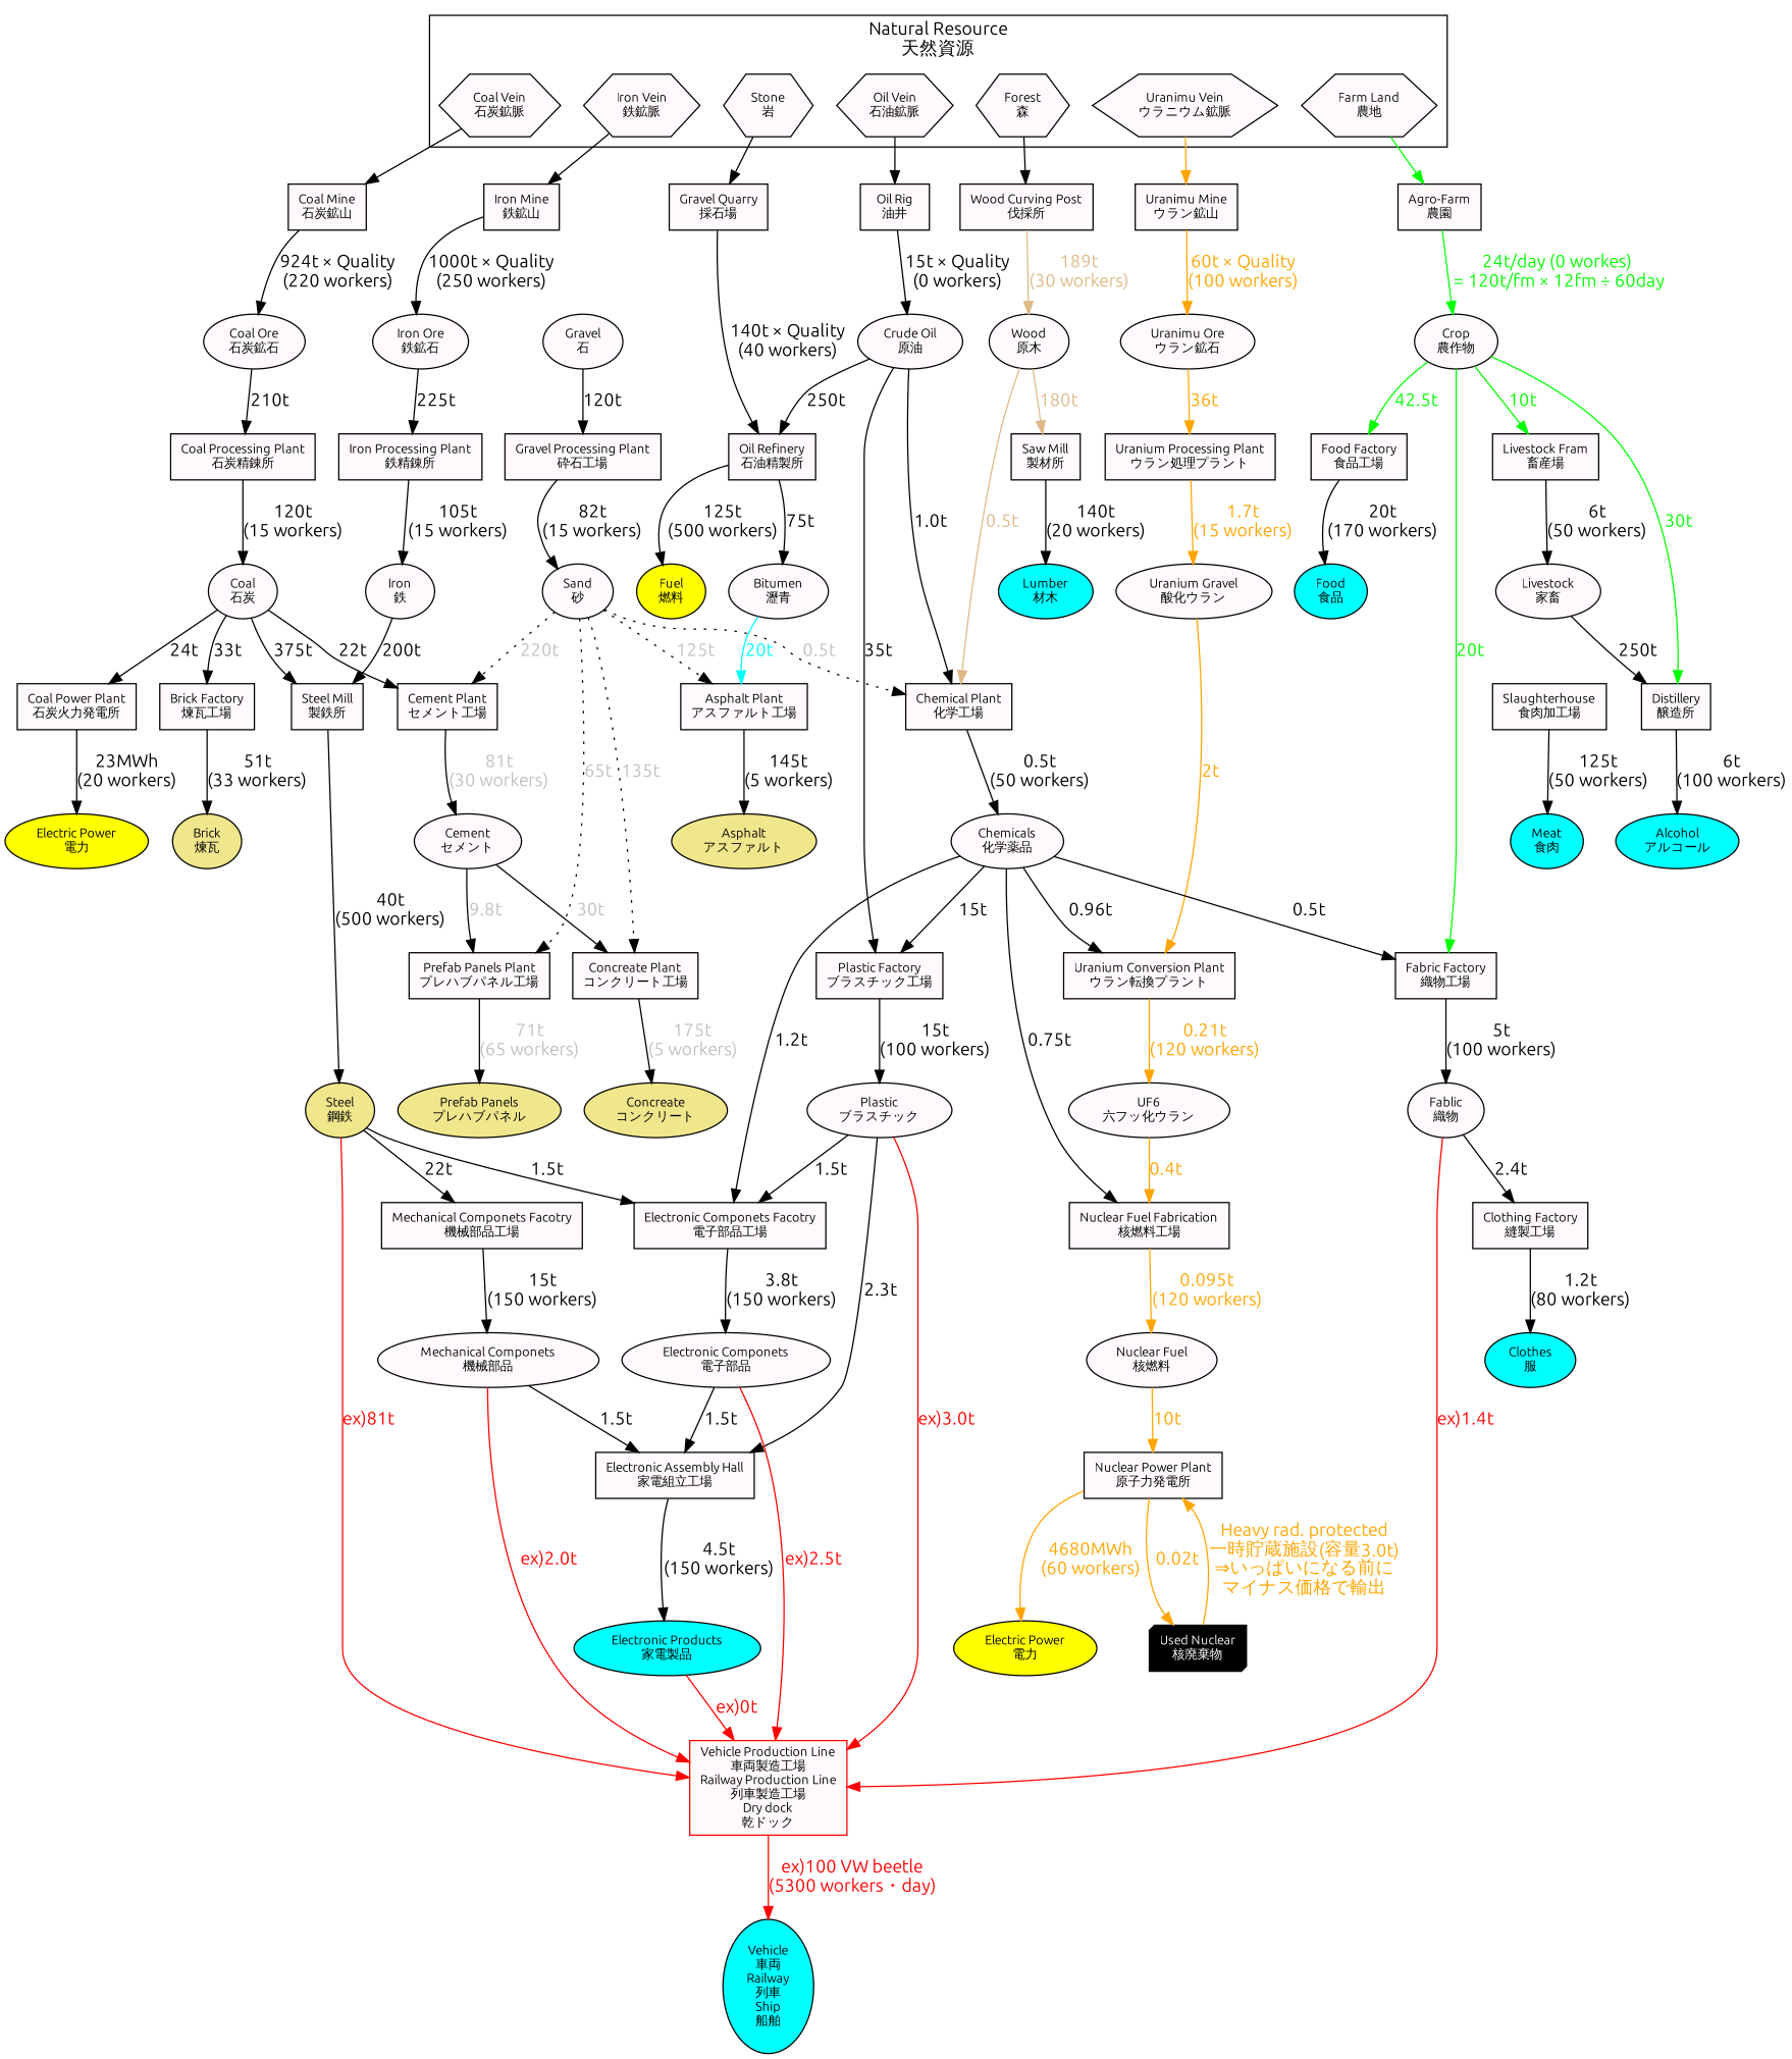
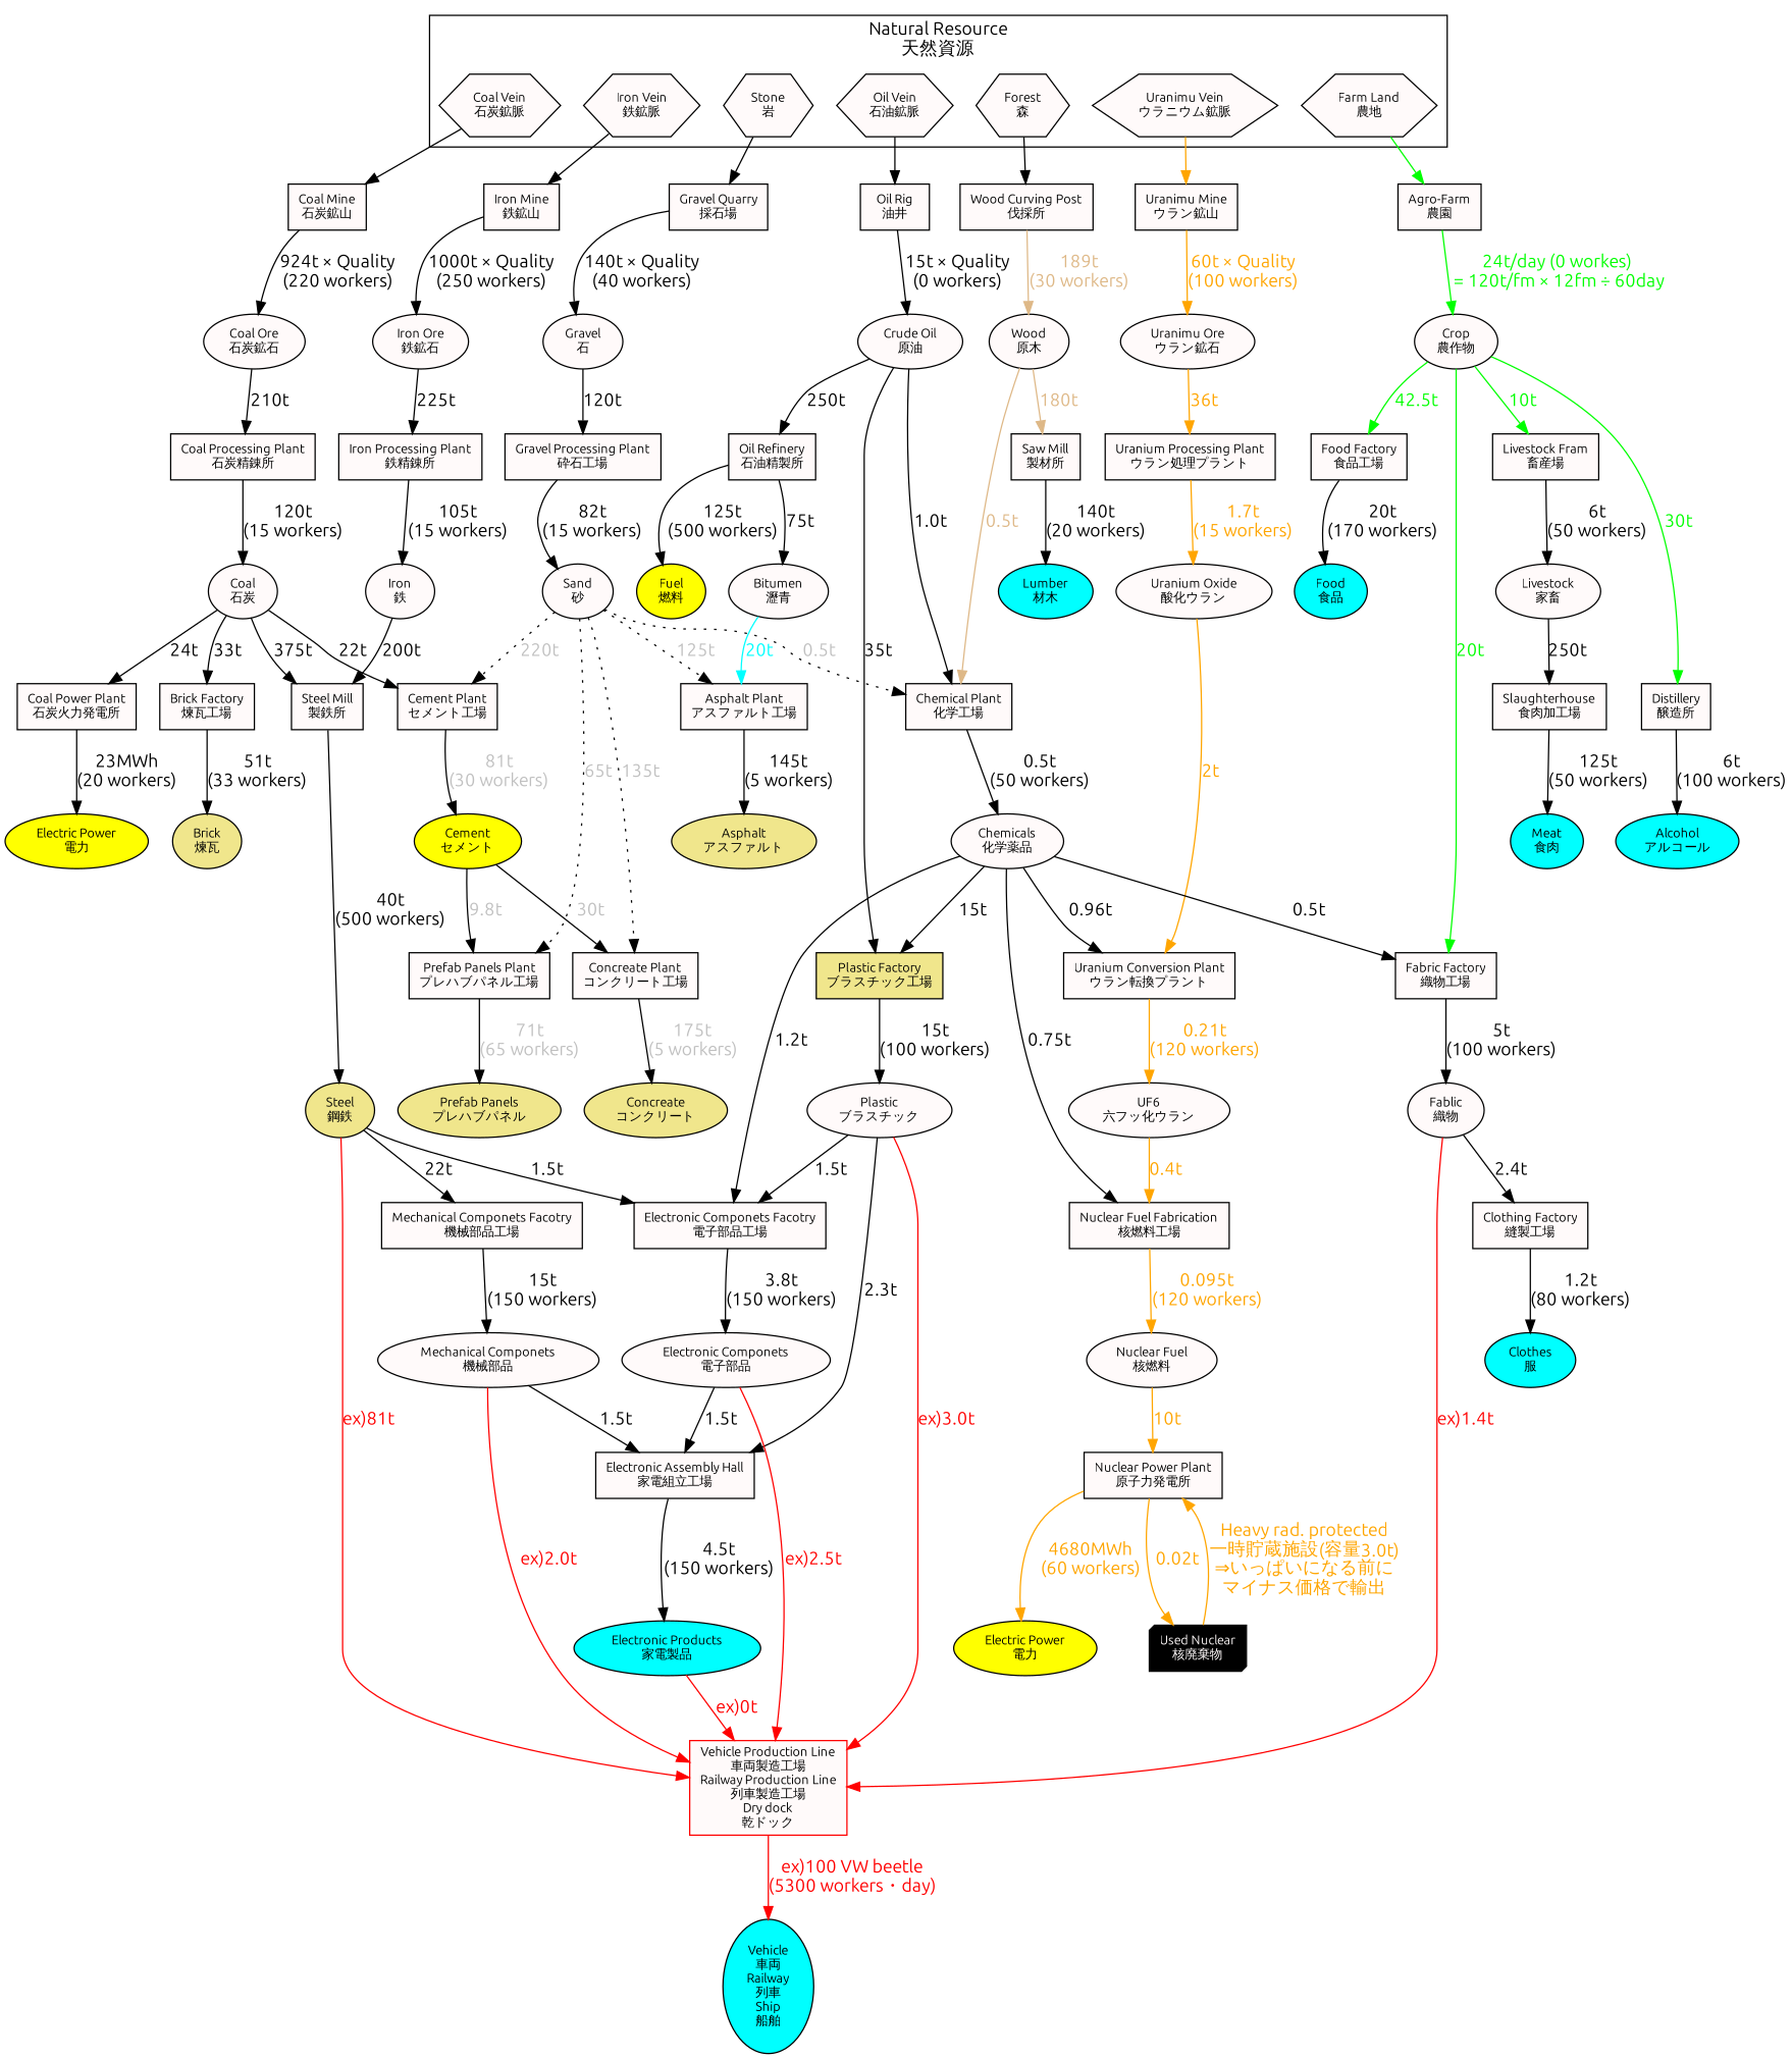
  digraph {
    fontname=Ubuntu
    node [fillcolor=snow fontname=Ubuntu fontsize="10px" shape=box style=filled]
    edge [fontname=Ubuntu]
    n1 [fillcolor=khaki label="Steel\n鋼鉄" shape=oval]
    n2 [color=red label="Vehicle Production Line\n車両製造工場\nRailway Production Line\n列車製造工場\nDry dock\n乾ドック"]
    n3 [label="Plastic\nブラスチック" shaple=oval shape=""]
    n4 [label="Mechanical Componets\n機械部品" shape=oval]
    n5 [label="Electronic Componets\n電子部品" shape=oval]
    n6 [fillcolor=cyan label="Electronic Products\n家電製品" shape=oval]
    n7 [label="Fablic\n織物" shape=oval]
    n8 [fillcolor=cyan label="Vehicle\n車両\nRailway\n列車\nShip\n船舶" shape=oval]
    n9 [label="Uranimu Vein\nウラニウム鉱脈" shape=hexagon]
    n10 [label="Uranimu Mine\nウラン鉱山"]
    n11 [label="Uranimu Ore\nウラン鉱石" shape=oval]
    n12 [label="Uranium Processing Plant\nウラン処理プラント"]
-   n13 [label="Uranium Gravel\n酸化ウラン" shape=oval]
+   n13 [label="Uranium Oxide\n酸化ウラン" shape=oval]
    n14 [label="Uranium Conversion Plant\nウラン転換プラント"]
    n15 [label="UF6\n六フッ化ウラン" shape=oval]
    n16 [label="Nuclear Fuel Fabrication\n核燃料工場"]
    n17 [label="Nuclear Fuel\n核燃料" shape=oval]
    n18 [label="Nuclear Power Plant\n原子力発電所"]
    n19 [fillcolor=yellow label="Electric Power\n電力" shape=oval]
    n20 [fillcolor=black fontcolor=snow label="Used Nuclear\n核廃棄物" shape=box3d]
    n21 [label="Forest\n森" shape=hexagon]
    n22 [label="Stone\n岩" shape=hexagon]
    n23 [label="Iron Vein\n鉄鉱脈" shape=hexagon]
    n24 [label="Coal Vein\n石炭鉱脈" shape=hexagon]
    n25 [label="Oil Vein\n石油鉱脈" shape=hexagon]
    n26 [label="Farm Land\n農地" shape=hexagon]
    n27 [label="Mechanical Componets Facotry\n機械部品工場"]
    n28 [label="Electronic Componets Facotry\n電子部品工場"]
    n29 [label="Electronic Assembly Hall\n家電組立工場"]
    n30 [label="Clothing Factory\n縫製工場"]
    n31 [label="Wood Curving Post\n伐採所"]
    n32 [label="Gravel Quarry\n採石場"]
    n33 [label="Iron Mine\n鉄鉱山"]
    n34 [label="Coal Mine\n石炭鉱山"]
    n35 [label="Oil Rig\n油井"]
    n36 [label="Agro-Farm\n農園"]
    n37 [label="Wood\n原木" shape=oval]
    n38 [label="Gravel\n石" shappe=oval shape=""]
    n39 [label="Iron Ore\n鉄鉱石" shape=oval]
    n40 [label="Coal Ore\n石炭鉱石" shape=oval]
    n41 [label="Crude Oil\n原油" shape=oval]
    n42 [label="Crop\n農作物" shape=oval]
    n43 [label="Saw Mill\n製材所"]
    n44 [label="Chemical Plant\n化学工場"]
    n45 [fillcolor=cyan label="Lumber\n材木" shape=oval]
    n46 [label="Chemicals\n化学薬品" shaple=oval shape=""]
    n47 [label="Iron Processing Plant\n鉄精錬所"]
    n48 [label="Iron\n鉄" shape=oval]
    n49 [label="Steel Mill\n製鉄所"]
    n50 [label="Coal Processing Plant\n石炭精錬所"]
    n51 [label="Coal\n石炭" shape=oval]
    n52 [label="Coal Power Plant\n石炭火力発電所"]
    n53 [label="Brick Factory\n煉瓦工場"]
    n54 [label="Cement Plant\nセメント工場"]
    n55 [fillcolor=yellow label="Electric Power\n電力" shape=oval]
    n56 [fillcolor=khaki label="Brick\n煉瓦" shape=oval]
-   n57 [label="Cement\nセメント" shape=""]
+   n57 [fillcolor=yellow label="Cement\nセメント" shape=""]
    n58 [label="Oil Refinery\n石油精製所"]
-   n59 [label="Plastic Factory\nブラスチック工場"]
+   n59 [fillcolor=khaki label="Plastic Factory\nブラスチック工場"]
    n60 [fillcolor=yellow label="Fuel\n燃料" shape=oval]
    n61 [label="Bitumen\n瀝青" shape=oval]
    n62 [label="Asphalt Plant\nアスファルト工場"]
    n63 [fillcolor=khaki label="Asphalt\nアスファルト" shape=oval]
    n64 [label="Gravel Processing Plant\n砕石工場"]
    n65 [label="Sand\n砂" shape=oval]
    n66 [label="Concreate Plant\nコンクリート工場"]
    n67 [label="Prefab Panels Plant\nプレハブパネル工場"]
    n68 [fillcolor=khaki label="Concreate\nコンクリート" shape=""]
    n69 [fillcolor=khaki label="Prefab Panels\nプレハブパネル" shape=""]
    n70 [label="Fabric Factory\n織物工場"]
    n71 [label="Livestock Fram\n畜産場"]
    n72 [label="Food Factory\n食品工場"]
    n73 [label="Distillery\n醸造所"]
    n74 [label="Livestock\n家畜" shape=oval]
    n75 [fillcolor=cyan label="Food\n食品" shape=oval]
    n76 [fillcolor=cyan label="Alcohol\nアルコール" shape=oval]
    n77 [fillcolor=cyan label="Clothes\n服" shape=oval]
    n78 [label="Slaughterhouse\n食肉加工場"]
    n79 [fillcolor=cyan label="Meat\n食肉" shape=oval]
    subgraph sub_1 {
      n1
      n2
      n3
      n4
      n5
      n6
      n7
      n8
    }
    subgraph sub_2 {
      n9
      n10
      n11
      n12
      n13
      n14
      n15
      n16
      n17
      n18
      n19
      n20
    }
    subgraph cluster_3 {
      label="Natural Resource\n天然資源"
      shape=box
      n9
      n21
      n22
      n23
      n24
      n25
      n26
    }
    n1 -> n2 [color=red fontcolor=red label="ex)81t"]
    n1 -> n27 [label="22t"]
    n1 -> n28 [label="1.5t"]
    n2 -> n8 [color=red fontcolor=red label="ex)100 VW beetle\n(5300 workers・day)"]
    n3 -> n2 [color=red fontcolor=red label="ex)3.0t"]
    n3 -> n28 [label="1.5t"]
    n3 -> n29 [label="2.3t"]
    n4 -> n2 [color=red fontcolor=red label="ex)2.0t"]
    n4 -> n29 [label="1.5t"]
    n5 -> n2 [color=red fontcolor=red label="ex)2.5t"]
    n5 -> n29 [label="1.5t"]
    n6 -> n2 [color=red fontcolor=red label="ex)0t"]
    n7 -> n2 [color=red fontcolor=red label="ex)1.4t"]
    n7 -> n30 [label="2.4t"]
    n9 -> n10 [color=orange fontcolor=orange]
    n10 -> n11 [color=orange fontcolor=orange label="60t × Quality\n(100 workers)"]
    n11 -> n12 [color=orange fontcolor=orange label="36t"]
    n12 -> n13 [color=orange fontcolor=orange label="1.7t\n(15 workers)"]
    n13 -> n14 [color=orange fontcolor=orange label="2t"]
    n14 -> n15 [color=orange fontcolor=orange label="0.21t\n(120 workers)"]
    n15 -> n16 [color=orange fontcolor=orange label="0.4t"]
    n16 -> n17 [color=orange fontcolor=orange label="0.095t\n(120 workers)"]
    n17 -> n18 [color=orange fontcolor=orange label="10t"]
    n18 -> n19 [color=orange fontcolor=orange label="4680MWh\n(60 workers)"]
    n18 -> n20 [color=orange fontcolor=orange label="0.02t"]
    n20 -> n18 [color=orange fontcolor=orange label="Heavy rad. protected\n一時貯蔵施設(容量3.0t)\n⇒いっぱいになる前に\nマイナス価格で輸出"]
    n21 -> n31
    n22 -> n32
    n23 -> n33
    n24 -> n34
    n25 -> n35
    n26 -> n36 [color=green]
    n27 -> n4 [label="15t\n(150 workers)"]
    n28 -> n5 [label="3.8t\n(150 workers)"]
    n29 -> n6 [label="4.5t\n(150 workers)"]
    n30 -> n77 [label="1.2t\n(80 workers)"]
    n31 -> n37 [color=burlywood fontcolor=burlywood label="189t\n(30 workers)"]
-   n32 -> n58 [label="140t × Quality\n(40 workers)"]
+   n32 -> n38 [label="140t × Quality\n(40 workers)"]
    n33 -> n39 [label="1000t × Quality\n(250 workers)"]
    n34 -> n40 [label="924t × Quality\n(220 workers)"]
    n35 -> n41 [label="15t × Quality\n(0 workers)"]
    n36 -> n42 [color=green fontcolor=green label="24t/day (0 workes)\n = 120t/fm × 12fm ÷ 60day"]
    n37 -> n43 [color=burlywood fontcolor=burlywood label="180t"]
    n37 -> n44 [color=burlywood fontcolor=burlywood label="0.5t"]
    n38 -> n64 [label="120t"]
    n39 -> n47 [label="225t"]
    n40 -> n50 [label="210t"]
    n41 -> n44 [label="1.0t"]
    n41 -> n58 [label="250t"]
    n41 -> n59 [label="35t"]
    n42 -> n70 [color=green fontcolor=green label="20t"]
    n42 -> n71 [color=green fontcolor=green label="10t"]
    n42 -> n72 [color=green fontcolor=green label="42.5t"]
    n42 -> n73 [color=green fontcolor=green label="30t"]
    n43 -> n45 [label="140t\n(20 workers)"]
    n44 -> n46 [label="0.5t\n(50 workers)"]
    n46 -> n14 [label="0.96t"]
    n46 -> n16 [label="0.75t"]
    n46 -> n28 [label="1.2t"]
    n46 -> n59 [label="15t"]
    n46 -> n70 [label="0.5t"]
    n47 -> n48 [label="105t\n(15 workers)"]
    n48 -> n49 [label="200t"]
    n49 -> n1 [label="40t\n(500 workers)"]
    n50 -> n51 [label="120t\n(15 workers)"]
    n51 -> n49 [label="375t"]
    n51 -> n52 [label="24t"]
    n51 -> n53 [label="33t"]
    n51 -> n54 [label="22t"]
    n52 -> n55 [label="23MWh\n(20 workers)"]
    n53 -> n56 [label="51t\n(33 workers)"]
    n54 -> n57 [fontcolor=gray label="81t\n(30 workers)"]
    n57 -> n66 [fontcolor=gray label="30t"]
    n57 -> n67 [fontcolor=gray label="9.8t"]
    n58 -> n60 [label="125t\n(500 workers)"]
    n58 -> n61 [label="75t"]
    n59 -> n3 [label="15t\n(100 workers)"]
    n61 -> n62 [color=cyan fontcolor=cyan label="20t"]
    n62 -> n63 [label="145t\n(5 workers)"]
    n64 -> n65 [label="82t\n(15 workers)"]
    n65 -> n44 [fontcolor=gray label="0.5t" style=dotted]
    n65 -> n54 [fontcolor=gray label="220t" style=dotted]
    n65 -> n62 [fontcolor=gray label="125t" style=dotted]
    n65 -> n66 [fontcolor=gray label="135t" style=dotted]
    n65 -> n67 [fontcolor=gray label="65t" style=dotted]
    n66 -> n68 [fontcolor=gray label="175t\n(5 workers)"]
    n67 -> n69 [fontcolor=gray label="71t\n(65 workers)"]
    n70 -> n7 [label="5t\n(100 workers)"]
    n71 -> n74 [label="6t\n(50 workers)"]
    n72 -> n75 [label="20t\n(170 workers)"]
    n73 -> n76 [label="6t\n(100 workers)"]
-   n74 -> n73 [label="250t"]
+   n74 -> n78 [label="250t"]
    n78 -> n79 [label="125t\n(50 workers)"]
  }
